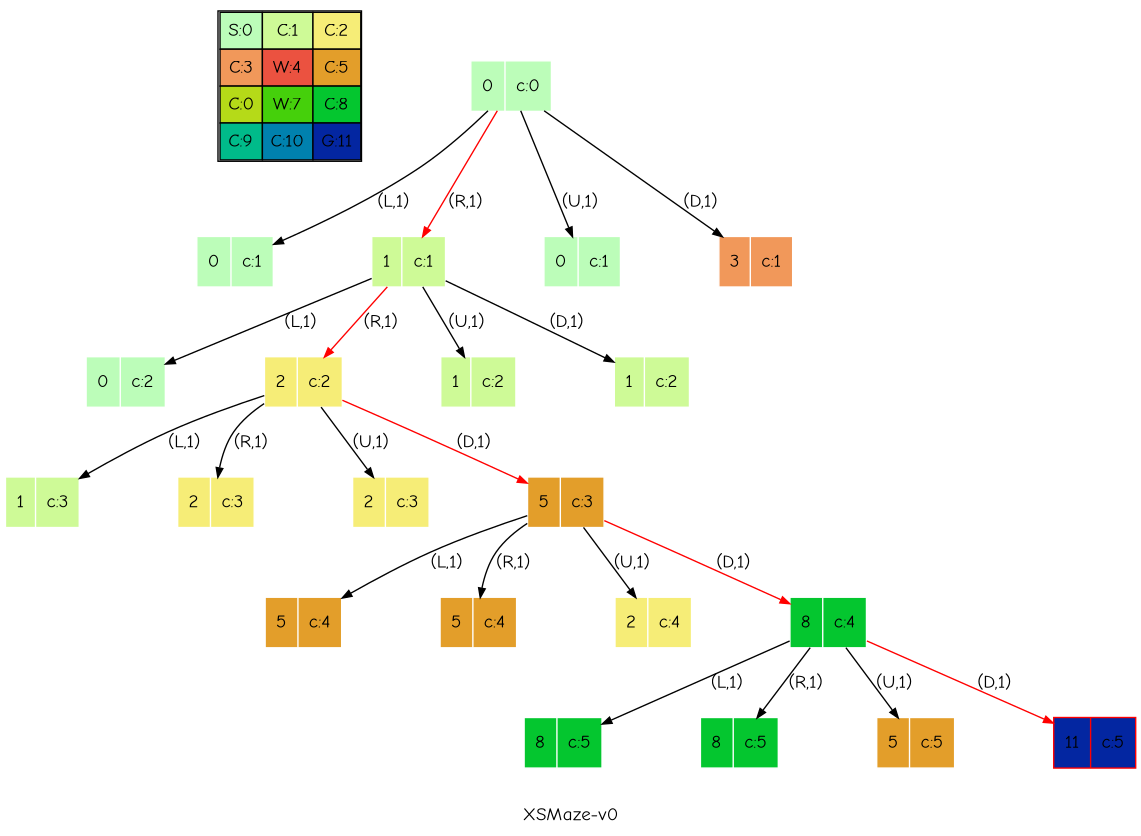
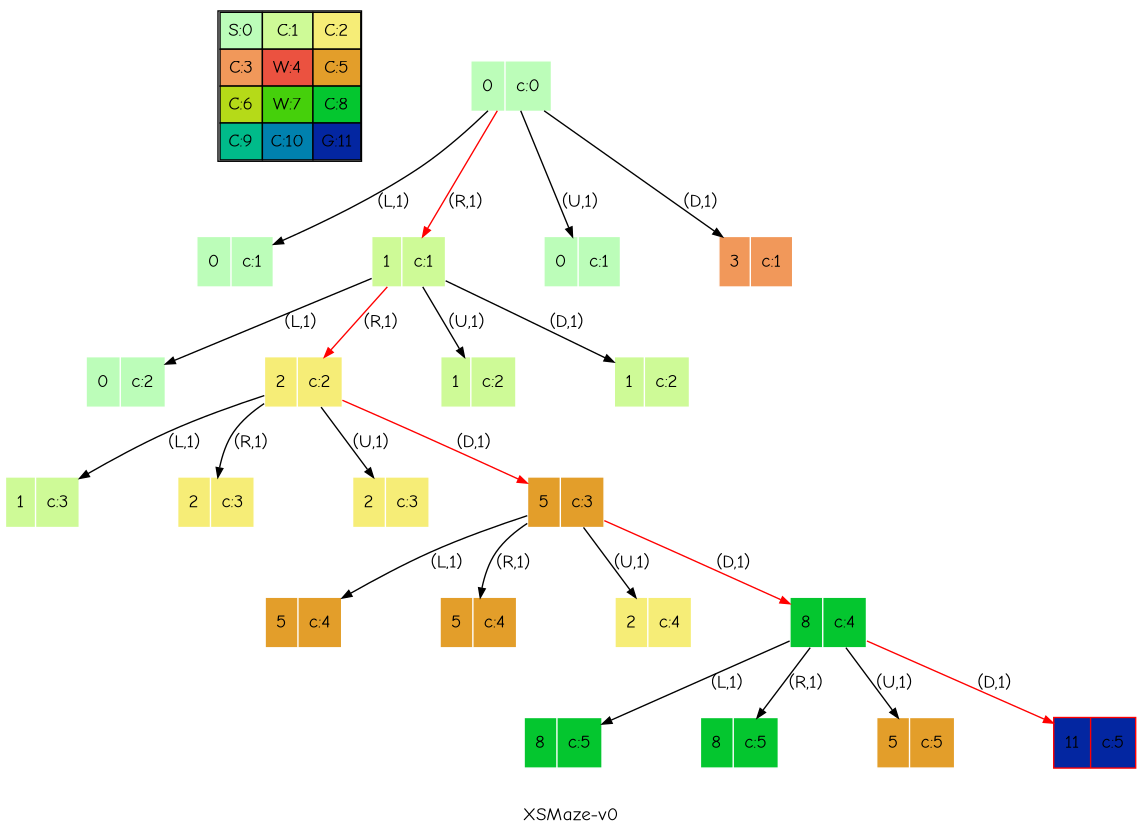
  digraph {
    fontname="Comic Neue"
    label="XSMaze-v0"
    nodesep=1
    ranksep=0.5
    node [fontname="Comic Neue" shape=record color=white fillcolor="0.32745098 0.267733   0.99083125 1.        " style=filled]
    edge [arrowsize=0.7 fontname="Comic Neue"]
-   n1 [label=<<table border="1" cellpadding="5" cellspacing="0" cellborder="1"><tr><td bgcolor="0.32745098 0.267733   0.99083125 1.        ">S:0</td><td bgcolor="0.24117647 0.39545121 0.97940977 1.        ">C:1</td><td bgcolor="0.15490196 0.51591783 0.96349314 1.        ">C:2</td></tr><tr><td bgcolor="0.06862745 0.62692381 0.94315443 1.        ">C:3</td><td bgcolor="0.01764706 0.72643357 0.91848699 1.        ">W:4</td><td bgcolor="0.10392157 0.81262237 0.88960401 1.        ">C:5</td></tr><tr><td bgcolor="0.19803922 0.88960401 0.8534438  1.        ">C:0</td><td bgcolor="0.28431373 0.94315443 0.81619691 1.        ">W:7</td><td bgcolor="0.37058824 0.97940977 0.77520398 1.        ">C:8</td></tr><tr><td bgcolor="0.45686275 0.99770518 0.73065313 1.        ">C:9</td><td bgcolor="0.54313725 0.99770518 0.68274886 1.        ">C:10</td><td bgcolor="0.62941176 0.97940977 0.63171101 1.        ">G:11</td></tr></table>> shape=plaintext color="" fillcolor="" style=""]
+   n1 [label=<<table border="1" cellpadding="5" cellspacing="0" cellborder="1"><tr><td bgcolor="0.32745098 0.267733   0.99083125 1.        ">S:0</td><td bgcolor="0.24117647 0.39545121 0.97940977 1.        ">C:1</td><td bgcolor="0.15490196 0.51591783 0.96349314 1.        ">C:2</td></tr><tr><td bgcolor="0.06862745 0.62692381 0.94315443 1.        ">C:3</td><td bgcolor="0.01764706 0.72643357 0.91848699 1.        ">W:4</td><td bgcolor="0.10392157 0.81262237 0.88960401 1.        ">C:5</td></tr><tr><td bgcolor="0.19803922 0.88960401 0.8534438  1.        ">C:6</td><td bgcolor="0.28431373 0.94315443 0.81619691 1.        ">W:7</td><td bgcolor="0.37058824 0.97940977 0.77520398 1.        ">C:8</td></tr><tr><td bgcolor="0.45686275 0.99770518 0.73065313 1.        ">C:9</td><td bgcolor="0.54313725 0.99770518 0.68274886 1.        ">C:10</td><td bgcolor="0.62941176 0.97940977 0.63171101 1.        ">G:11</td></tr></table>> shape=plaintext color="" fillcolor="" style=""]
    n2 [label="<f0>0 |<f1> c:0"]
    n3 [label="<f0>0 |<f1> c:1"]
    n4 [fillcolor="0.24117647 0.39545121 0.97940977 1.        " label="<f0>1 |<f1> c:1"]
    n5 [label="<f0>0 |<f1> c:1"]
    n6 [fillcolor="0.06862745 0.62692381 0.94315443 1.        " label="<f0>3 |<f1> c:1"]
    n7 [label="<f0>0 |<f1> c:2"]
    n8 [fillcolor="0.15490196 0.51591783 0.96349314 1.        " label="<f0>2 |<f1> c:2"]
    n9 [fillcolor="0.24117647 0.39545121 0.97940977 1.        " label="<f0>1 |<f1> c:2"]
    n10 [fillcolor="0.24117647 0.39545121 0.97940977 1.        " label="<f0>1 |<f1> c:2"]
    n11 [fillcolor="0.24117647 0.39545121 0.97940977 1.        " label="<f0>1 |<f1> c:3"]
    n12 [fillcolor="0.15490196 0.51591783 0.96349314 1.        " label="<f0>2 |<f1> c:3"]
    n13 [fillcolor="0.15490196 0.51591783 0.96349314 1.        " label="<f0>2 |<f1> c:3"]
    n14 [fillcolor="0.10392157 0.81262237 0.88960401 1.        " label="<f0>5 |<f1> c:3"]
    n15 [fillcolor="0.10392157 0.81262237 0.88960401 1.        " label="<f0>5 |<f1> c:4"]
    n16 [fillcolor="0.10392157 0.81262237 0.88960401 1.        " label="<f0>5 |<f1> c:4"]
    n17 [fillcolor="0.15490196 0.51591783 0.96349314 1.        " label="<f0>2 |<f1> c:4"]
    n18 [fillcolor="0.37058824 0.97940977 0.77520398 1.        " label="<f0>8 |<f1> c:4"]
    n19 [fillcolor="0.37058824 0.97940977 0.77520398 1.        " label="<f0>8 |<f1> c:5"]
    n20 [fillcolor="0.37058824 0.97940977 0.77520398 1.        " label="<f0>8 |<f1> c:5"]
    n21 [fillcolor="0.10392157 0.81262237 0.88960401 1.        " label="<f0>5 |<f1> c:5"]
    n22 [color=red fillcolor="0.62941176 0.97940977 0.63171101 1.        " label="<f0>11 |<f1> c:5"]
    subgraph sub_1 {
      label=Map
      n1
    }
    n2 -> n3 [label="(L,1)"]
    n2 -> n4 [color=red label="(R,1)"]
    n2 -> n5 [label="(U,1)"]
    n2 -> n6 [label="(D,1)"]
    n4 -> n7 [label="(L,1)"]
    n4 -> n8 [color=red label="(R,1)"]
    n4 -> n9 [label="(U,1)"]
    n4 -> n10 [label="(D,1)"]
    n8 -> n11 [label="(L,1)"]
    n8 -> n12 [label="(R,1)"]
    n8 -> n13 [label="(U,1)"]
    n8 -> n14 [color=red label="(D,1)"]
    n14 -> n15 [label="(L,1)"]
    n14 -> n16 [label="(R,1)"]
    n14 -> n17 [label="(U,1)"]
    n14 -> n18 [color=red label="(D,1)"]
    n18 -> n19 [label="(L,1)"]
    n18 -> n20 [label="(R,1)"]
    n18 -> n21 [label="(U,1)"]
    n18 -> n22 [color=red label="(D,1)"]
  }
